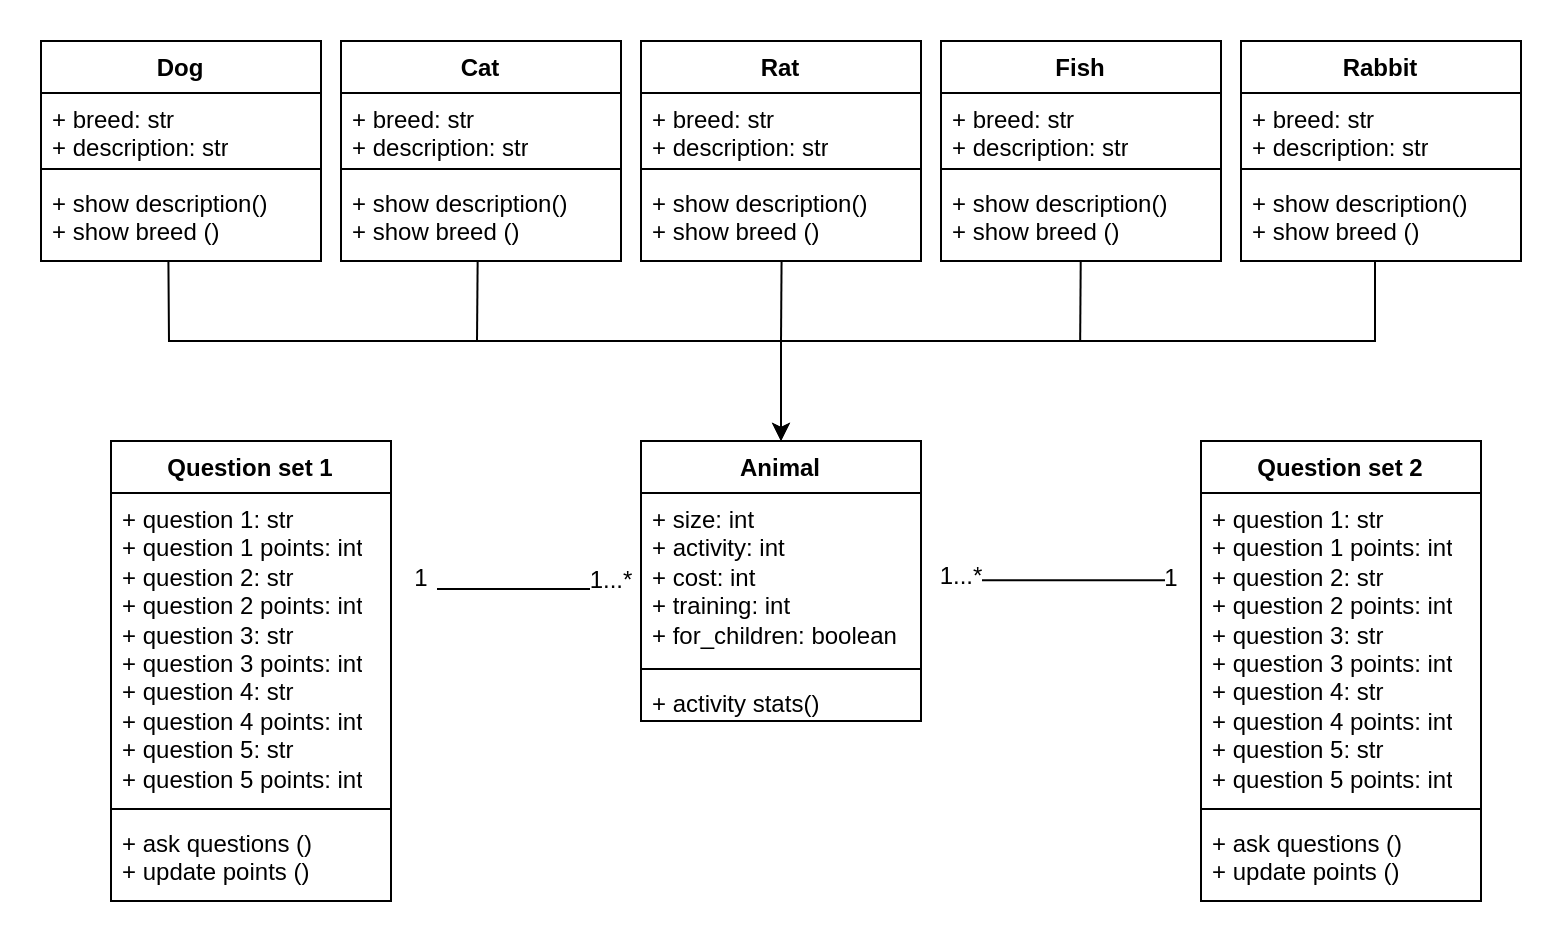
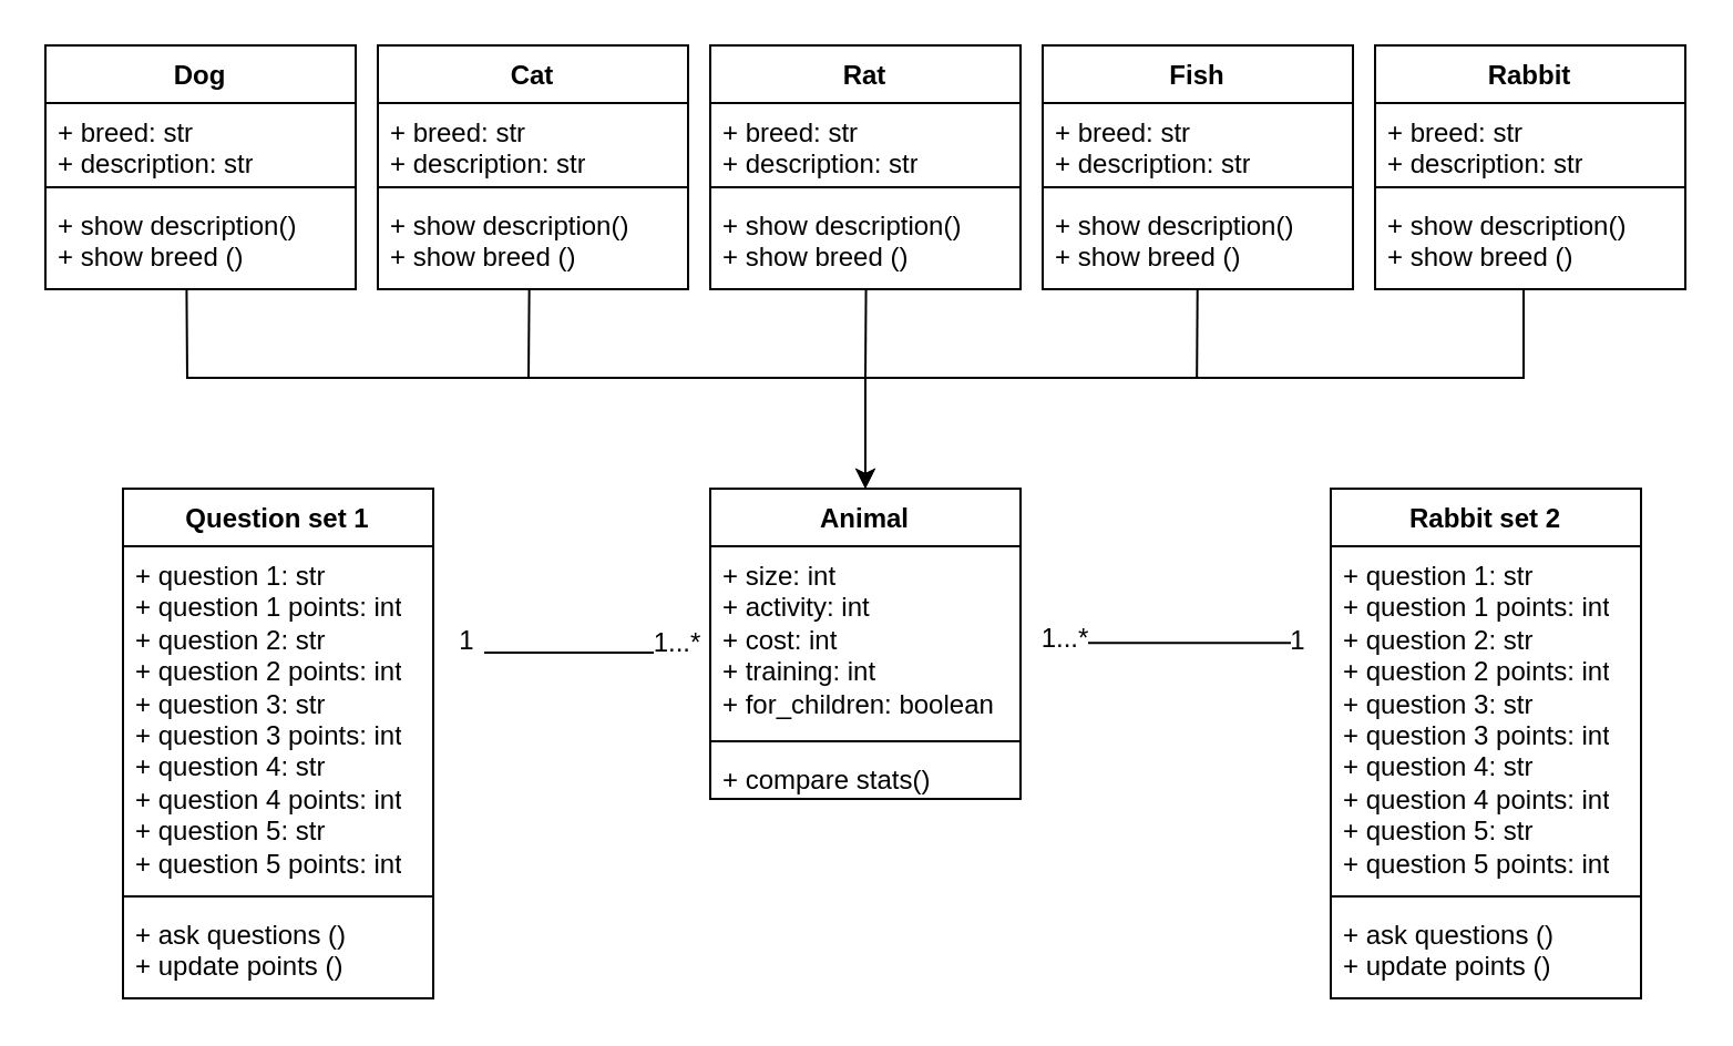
  <mxCell id="0" />
  <mxCell id="1" parent="0" />
  <mxCell id="2" style="edgeStyle=orthogonalEdgeStyle;rounded=0;orthogonalLoop=1;jettySize=auto;html=1;entryX=0.5;entryY=0;entryDx=0;entryDy=0;exitX=0.455;exitY=0.99;exitDx=0;exitDy=0;exitPerimeter=0;" parent="1" source="12" target="5" edge="1"><mxGeometry relative="1" as="geometry"><mxPoint x="217" y="212" as="targetPoint" /><mxPoint x="84" y="150" as="sourcePoint" /><Array as="points"><mxPoint x="84" y="129" /><mxPoint x="84" y="129" /><mxPoint x="84" y="170" /><mxPoint x="390" y="170" /></Array></mxGeometry></mxCell>
  <mxCell id="3" value="" style="endArrow=none;html=1;entryX=0.001;entryY=0.804;entryDx=0;entryDy=0;entryPerimeter=0;" parent="1" edge="1"><mxGeometry width="50" height="50" relative="1" as="geometry"><mxPoint x="218" y="294" as="sourcePoint" /><mxPoint x="310" y="293.99" as="targetPoint" /></mxGeometry></mxCell>
  <mxCell id="4" value="1...*" style="text;html=1;resizable=0;points=[];align=center;verticalAlign=middle;labelBackgroundColor=#ffffff;" parent="3" vertex="1" connectable="0"><mxGeometry x="0.891" y="4" relative="1" as="geometry"><mxPoint as="offset" /></mxGeometry></mxCell>
  <mxCell id="5" value="Animal" style="swimlane;fontStyle=1;align=center;verticalAlign=top;childLayout=stackLayout;horizontal=1;startSize=26;horizontalStack=0;resizeParent=1;resizeParentMax=0;resizeLast=0;collapsible=1;marginBottom=0;whiteSpace=wrap;html=1;" parent="1" vertex="1"><mxGeometry x="320" y="220" width="140" height="140" as="geometry"><mxRectangle x="260" y="-470" width="80" height="30" as="alternateBounds" /></mxGeometry></mxCell>
  <mxCell id="6" value="+ size: int&lt;br&gt;+ activity: int&lt;br&gt;+ cost: int&lt;br&gt;+ training: int&lt;br&gt;+ for_children: boolean&lt;br&gt;" style="text;strokeColor=none;fillColor=none;align=left;verticalAlign=top;spacingLeft=4;spacingRight=4;overflow=hidden;rotatable=0;points=[[0,0.5],[1,0.5]];portConstraint=eastwest;whiteSpace=wrap;html=1;" parent="5" vertex="1"><mxGeometry y="26" width="140" height="84" as="geometry" /></mxCell>
  <mxCell id="7" value="" style="line;strokeWidth=1;fillColor=none;align=left;verticalAlign=middle;spacingTop=-1;spacingLeft=3;spacingRight=3;rotatable=0;labelPosition=right;points=[];portConstraint=eastwest;strokeColor=inherit;" parent="5" vertex="1"><mxGeometry y="110" width="140" height="8" as="geometry" /></mxCell>
- <mxCell id="8" value="+ activity stats()" style="text;strokeColor=none;fillColor=none;align=left;verticalAlign=top;spacingLeft=4;spacingRight=4;overflow=hidden;rotatable=0;points=[[0,0.5],[1,0.5]];portConstraint=eastwest;whiteSpace=wrap;html=1;" parent="5" vertex="1"><mxGeometry y="118" width="140" height="22" as="geometry" /></mxCell>
+ <mxCell id="8" value="+ compare stats()" style="text;strokeColor=none;fillColor=none;align=left;verticalAlign=top;spacingLeft=4;spacingRight=4;overflow=hidden;rotatable=0;points=[[0,0.5],[1,0.5]];portConstraint=eastwest;whiteSpace=wrap;html=1;" parent="5" vertex="1"><mxGeometry y="118" width="140" height="22" as="geometry" /></mxCell>
  <mxCell id="9" value="Dog" style="swimlane;fontStyle=1;align=center;verticalAlign=top;childLayout=stackLayout;horizontal=1;startSize=26;horizontalStack=0;resizeParent=1;resizeParentMax=0;resizeLast=0;collapsible=1;marginBottom=0;whiteSpace=wrap;html=1;" parent="1" vertex="1"><mxGeometry x="20" y="20" width="140" height="110" as="geometry"><mxRectangle x="260" y="-470" width="80" height="30" as="alternateBounds" /></mxGeometry></mxCell>
  <mxCell id="10" value="+ breed: str&lt;br&gt;+ description: str" style="text;strokeColor=none;fillColor=none;align=left;verticalAlign=top;spacingLeft=4;spacingRight=4;overflow=hidden;rotatable=0;points=[[0,0.5],[1,0.5]];portConstraint=eastwest;whiteSpace=wrap;html=1;" parent="9" vertex="1"><mxGeometry y="26" width="140" height="34" as="geometry" /></mxCell>
  <mxCell id="11" value="" style="line;strokeWidth=1;fillColor=none;align=left;verticalAlign=middle;spacingTop=-1;spacingLeft=3;spacingRight=3;rotatable=0;labelPosition=right;points=[];portConstraint=eastwest;strokeColor=inherit;" parent="9" vertex="1"><mxGeometry y="60" width="140" height="8" as="geometry" /></mxCell>
  <mxCell id="12" value="+ show description()&lt;br&gt;+ show breed ()" style="text;strokeColor=none;fillColor=none;align=left;verticalAlign=top;spacingLeft=4;spacingRight=4;overflow=hidden;rotatable=0;points=[[0,0.5],[1,0.5]];portConstraint=eastwest;whiteSpace=wrap;html=1;" parent="9" vertex="1"><mxGeometry y="68" width="140" height="42" as="geometry" /></mxCell>
  <mxCell id="13" style="edgeStyle=orthogonalEdgeStyle;rounded=0;orthogonalLoop=1;jettySize=auto;html=1;entryX=0.5;entryY=0;entryDx=0;entryDy=0;exitX=0.5;exitY=1;exitDx=0;exitDy=0;exitPerimeter=0;" parent="1" source="32" target="5" edge="1"><mxGeometry relative="1" as="geometry"><mxPoint x="776" y="246" as="targetPoint" /><mxPoint x="687.9" y="83.76" as="sourcePoint" /><Array as="points"><mxPoint x="687" y="130" /><mxPoint x="687" y="170" /><mxPoint x="390" y="170" /></Array></mxGeometry></mxCell>
  <mxCell id="14" value="" style="endArrow=none;html=1;entryX=0.488;entryY=1.008;entryDx=0;entryDy=0;entryPerimeter=0;" parent="1" target="20" edge="1"><mxGeometry width="50" height="50" relative="1" as="geometry"><mxPoint x="238" y="170" as="sourcePoint" /><mxPoint x="237.9" y="127.56" as="targetPoint" /></mxGeometry></mxCell>
  <mxCell id="15" value="" style="endArrow=none;html=1;entryX=0.502;entryY=1.007;entryDx=0;entryDy=0;entryPerimeter=0;" parent="1" target="24" edge="1"><mxGeometry width="50" height="50" relative="1" as="geometry"><mxPoint x="390" y="170" as="sourcePoint" /><mxPoint x="389.9" y="128" as="targetPoint" /></mxGeometry></mxCell>
  <mxCell id="16" value="" style="endArrow=none;html=1;entryX=0.499;entryY=1.007;entryDx=0;entryDy=0;entryPerimeter=0;" parent="1" target="28" edge="1"><mxGeometry width="50" height="50" relative="1" as="geometry"><mxPoint x="539.58" y="170" as="sourcePoint" /><mxPoint x="539.44" y="83.56" as="targetPoint" /></mxGeometry></mxCell>
  <mxCell id="17" value="Cat" style="swimlane;fontStyle=1;align=center;verticalAlign=top;childLayout=stackLayout;horizontal=1;startSize=26;horizontalStack=0;resizeParent=1;resizeParentMax=0;resizeLast=0;collapsible=1;marginBottom=0;whiteSpace=wrap;html=1;" parent="1" vertex="1"><mxGeometry x="170" y="20" width="140" height="110" as="geometry"><mxRectangle x="260" y="-470" width="80" height="30" as="alternateBounds" /></mxGeometry></mxCell>
  <mxCell id="18" value="+ breed: str&lt;br&gt;+ description: str" style="text;strokeColor=none;fillColor=none;align=left;verticalAlign=top;spacingLeft=4;spacingRight=4;overflow=hidden;rotatable=0;points=[[0,0.5],[1,0.5]];portConstraint=eastwest;whiteSpace=wrap;html=1;" parent="17" vertex="1"><mxGeometry y="26" width="140" height="34" as="geometry" /></mxCell>
  <mxCell id="19" value="" style="line;strokeWidth=1;fillColor=none;align=left;verticalAlign=middle;spacingTop=-1;spacingLeft=3;spacingRight=3;rotatable=0;labelPosition=right;points=[];portConstraint=eastwest;strokeColor=inherit;" parent="17" vertex="1"><mxGeometry y="60" width="140" height="8" as="geometry" /></mxCell>
  <mxCell id="20" value="+ show description()&lt;br&gt;+ show breed ()" style="text;strokeColor=none;fillColor=none;align=left;verticalAlign=top;spacingLeft=4;spacingRight=4;overflow=hidden;rotatable=0;points=[[0,0.5],[1,0.5]];portConstraint=eastwest;whiteSpace=wrap;html=1;" parent="17" vertex="1"><mxGeometry y="68" width="140" height="42" as="geometry" /></mxCell>
  <mxCell id="21" value="Rat" style="swimlane;fontStyle=1;align=center;verticalAlign=top;childLayout=stackLayout;horizontal=1;startSize=26;horizontalStack=0;resizeParent=1;resizeParentMax=0;resizeLast=0;collapsible=1;marginBottom=0;whiteSpace=wrap;html=1;" parent="1" vertex="1"><mxGeometry x="320" y="20" width="140" height="110" as="geometry"><mxRectangle x="260" y="-470" width="80" height="30" as="alternateBounds" /></mxGeometry></mxCell>
  <mxCell id="22" value="+ breed: str&lt;br&gt;+ description: str" style="text;strokeColor=none;fillColor=none;align=left;verticalAlign=top;spacingLeft=4;spacingRight=4;overflow=hidden;rotatable=0;points=[[0,0.5],[1,0.5]];portConstraint=eastwest;whiteSpace=wrap;html=1;" parent="21" vertex="1"><mxGeometry y="26" width="140" height="34" as="geometry" /></mxCell>
  <mxCell id="23" value="" style="line;strokeWidth=1;fillColor=none;align=left;verticalAlign=middle;spacingTop=-1;spacingLeft=3;spacingRight=3;rotatable=0;labelPosition=right;points=[];portConstraint=eastwest;strokeColor=inherit;" parent="21" vertex="1"><mxGeometry y="60" width="140" height="8" as="geometry" /></mxCell>
  <mxCell id="24" value="+ show description()&lt;br&gt;+ show breed ()" style="text;strokeColor=none;fillColor=none;align=left;verticalAlign=top;spacingLeft=4;spacingRight=4;overflow=hidden;rotatable=0;points=[[0,0.5],[1,0.5]];portConstraint=eastwest;whiteSpace=wrap;html=1;" parent="21" vertex="1"><mxGeometry y="68" width="140" height="42" as="geometry" /></mxCell>
  <mxCell id="25" value="Fish" style="swimlane;fontStyle=1;align=center;verticalAlign=top;childLayout=stackLayout;horizontal=1;startSize=26;horizontalStack=0;resizeParent=1;resizeParentMax=0;resizeLast=0;collapsible=1;marginBottom=0;whiteSpace=wrap;html=1;" parent="1" vertex="1"><mxGeometry x="470" y="20" width="140" height="110" as="geometry"><mxRectangle x="260" y="-470" width="80" height="30" as="alternateBounds" /></mxGeometry></mxCell>
  <mxCell id="26" value="+ breed: str&lt;br&gt;+ description: str" style="text;strokeColor=none;fillColor=none;align=left;verticalAlign=top;spacingLeft=4;spacingRight=4;overflow=hidden;rotatable=0;points=[[0,0.5],[1,0.5]];portConstraint=eastwest;whiteSpace=wrap;html=1;" parent="25" vertex="1"><mxGeometry y="26" width="140" height="34" as="geometry" /></mxCell>
  <mxCell id="27" value="" style="line;strokeWidth=1;fillColor=none;align=left;verticalAlign=middle;spacingTop=-1;spacingLeft=3;spacingRight=3;rotatable=0;labelPosition=right;points=[];portConstraint=eastwest;strokeColor=inherit;" parent="25" vertex="1"><mxGeometry y="60" width="140" height="8" as="geometry" /></mxCell>
  <mxCell id="28" value="+ show description()&lt;br&gt;+ show breed ()" style="text;strokeColor=none;fillColor=none;align=left;verticalAlign=top;spacingLeft=4;spacingRight=4;overflow=hidden;rotatable=0;points=[[0,0.5],[1,0.5]];portConstraint=eastwest;whiteSpace=wrap;html=1;" parent="25" vertex="1"><mxGeometry y="68" width="140" height="42" as="geometry" /></mxCell>
  <mxCell id="29" value="Rabbit" style="swimlane;fontStyle=1;align=center;verticalAlign=top;childLayout=stackLayout;horizontal=1;startSize=26;horizontalStack=0;resizeParent=1;resizeParentMax=0;resizeLast=0;collapsible=1;marginBottom=0;whiteSpace=wrap;html=1;" parent="1" vertex="1"><mxGeometry x="620" y="20" width="140" height="110" as="geometry"><mxRectangle x="260" y="-470" width="80" height="30" as="alternateBounds" /></mxGeometry></mxCell>
  <mxCell id="30" value="+ breed: str&lt;br&gt;+ description: str" style="text;strokeColor=none;fillColor=none;align=left;verticalAlign=top;spacingLeft=4;spacingRight=4;overflow=hidden;rotatable=0;points=[[0,0.5],[1,0.5]];portConstraint=eastwest;whiteSpace=wrap;html=1;" parent="29" vertex="1"><mxGeometry y="26" width="140" height="34" as="geometry" /></mxCell>
  <mxCell id="31" value="" style="line;strokeWidth=1;fillColor=none;align=left;verticalAlign=middle;spacingTop=-1;spacingLeft=3;spacingRight=3;rotatable=0;labelPosition=right;points=[];portConstraint=eastwest;strokeColor=inherit;" parent="29" vertex="1"><mxGeometry y="60" width="140" height="8" as="geometry" /></mxCell>
  <mxCell id="32" value="+ show description()&lt;br&gt;+ show breed ()" style="text;strokeColor=none;fillColor=none;align=left;verticalAlign=top;spacingLeft=4;spacingRight=4;overflow=hidden;rotatable=0;points=[[0,0.5],[1,0.5]];portConstraint=eastwest;whiteSpace=wrap;html=1;" parent="29" vertex="1"><mxGeometry y="68" width="140" height="42" as="geometry" /></mxCell>
  <mxCell id="33" value="1" style="text;html=1;align=center;verticalAlign=middle;resizable=0;points=[];autosize=1;strokeColor=none;fillColor=none;" parent="1" vertex="1"><mxGeometry x="195" y="274" width="30" height="30" as="geometry" /></mxCell>
  <mxCell id="34" value="Question set 1" style="swimlane;fontStyle=1;align=center;verticalAlign=top;childLayout=stackLayout;horizontal=1;startSize=26;horizontalStack=0;resizeParent=1;resizeParentMax=0;resizeLast=0;collapsible=1;marginBottom=0;whiteSpace=wrap;html=1;" parent="1" vertex="1"><mxGeometry x="55" y="220" width="140" height="230" as="geometry"><mxRectangle x="260" y="-470" width="80" height="30" as="alternateBounds" /></mxGeometry></mxCell>
  <mxCell id="35" value="+ question 1: str&lt;br&gt;+ question 1 points: int&lt;br&gt;+ question 2: str&lt;br&gt;+ question 2 points: int&lt;br&gt;+ question 3: str&lt;br&gt;+ question 3 points: int&lt;br&gt;+ question 4: str&lt;br&gt;+ question 4 points: int&lt;br&gt;+ question 5: str&lt;br&gt;+ question 5 points: int" style="text;strokeColor=none;fillColor=none;align=left;verticalAlign=top;spacingLeft=4;spacingRight=4;overflow=hidden;rotatable=0;points=[[0,0.5],[1,0.5]];portConstraint=eastwest;whiteSpace=wrap;html=1;" parent="34" vertex="1"><mxGeometry y="26" width="140" height="154" as="geometry" /></mxCell>
  <mxCell id="36" value="" style="line;strokeWidth=1;fillColor=none;align=left;verticalAlign=middle;spacingTop=-1;spacingLeft=3;spacingRight=3;rotatable=0;labelPosition=right;points=[];portConstraint=eastwest;strokeColor=inherit;" parent="34" vertex="1"><mxGeometry y="180" width="140" height="8" as="geometry" /></mxCell>
  <mxCell id="37" value="+ ask questions ()&lt;br&gt;+ update points ()" style="text;strokeColor=none;fillColor=none;align=left;verticalAlign=top;spacingLeft=4;spacingRight=4;overflow=hidden;rotatable=0;points=[[0,0.5],[1,0.5]];portConstraint=eastwest;whiteSpace=wrap;html=1;" parent="34" vertex="1"><mxGeometry y="188" width="140" height="42" as="geometry" /></mxCell>
  <mxCell id="38" value="" style="endArrow=none;html=1;entryX=0.001;entryY=0.804;entryDx=0;entryDy=0;entryPerimeter=0;" parent="1" edge="1"><mxGeometry width="50" height="50" relative="1" as="geometry"><mxPoint x="490" y="289.65" as="sourcePoint" /><mxPoint x="582" y="289.64" as="targetPoint" /></mxGeometry></mxCell>
  <mxCell id="39" value="1...*" style="text;html=1;resizable=0;points=[];align=center;verticalAlign=middle;labelBackgroundColor=#ffffff;" parent="38" vertex="1" connectable="0"><mxGeometry x="0.891" y="4" relative="1" as="geometry"><mxPoint x="-97" y="2" as="offset" /></mxGeometry></mxCell>
  <mxCell id="40" value="1" style="text;html=1;align=center;verticalAlign=middle;resizable=0;points=[];autosize=1;strokeColor=none;fillColor=none;" parent="1" vertex="1"><mxGeometry x="570" y="274" width="30" height="30" as="geometry" /></mxCell>
- <mxCell id="41" value="Question set 2" style="swimlane;fontStyle=1;align=center;verticalAlign=top;childLayout=stackLayout;horizontal=1;startSize=26;horizontalStack=0;resizeParent=1;resizeParentMax=0;resizeLast=0;collapsible=1;marginBottom=0;whiteSpace=wrap;html=1;" parent="1" vertex="1"><mxGeometry x="600" y="220" width="140" height="230" as="geometry"><mxRectangle x="260" y="-470" width="80" height="30" as="alternateBounds" /></mxGeometry></mxCell>
+ <mxCell id="41" value="Rabbit set 2" style="swimlane;fontStyle=1;align=center;verticalAlign=top;childLayout=stackLayout;horizontal=1;startSize=26;horizontalStack=0;resizeParent=1;resizeParentMax=0;resizeLast=0;collapsible=1;marginBottom=0;whiteSpace=wrap;html=1;" parent="1" vertex="1"><mxGeometry x="600" y="220" width="140" height="230" as="geometry"><mxRectangle x="260" y="-470" width="80" height="30" as="alternateBounds" /></mxGeometry></mxCell>
  <mxCell id="42" value="+ question 1: str&lt;br&gt;+ question 1 points: int&lt;br&gt;+ question 2: str&lt;br&gt;+ question 2 points: int&lt;br&gt;+ question 3: str&lt;br&gt;+ question 3 points: int&lt;br&gt;+ question 4: str&lt;br&gt;+ question 4 points: int&lt;br&gt;+ question 5: str&lt;br&gt;+ question 5 points: int" style="text;strokeColor=none;fillColor=none;align=left;verticalAlign=top;spacingLeft=4;spacingRight=4;overflow=hidden;rotatable=0;points=[[0,0.5],[1,0.5]];portConstraint=eastwest;whiteSpace=wrap;html=1;" parent="41" vertex="1"><mxGeometry y="26" width="140" height="154" as="geometry" /></mxCell>
  <mxCell id="43" value="" style="line;strokeWidth=1;fillColor=none;align=left;verticalAlign=middle;spacingTop=-1;spacingLeft=3;spacingRight=3;rotatable=0;labelPosition=right;points=[];portConstraint=eastwest;strokeColor=inherit;" parent="41" vertex="1"><mxGeometry y="180" width="140" height="8" as="geometry" /></mxCell>
  <mxCell id="44" value="+ ask questions ()&lt;br&gt;+ update points ()" style="text;strokeColor=none;fillColor=none;align=left;verticalAlign=top;spacingLeft=4;spacingRight=4;overflow=hidden;rotatable=0;points=[[0,0.5],[1,0.5]];portConstraint=eastwest;whiteSpace=wrap;html=1;" parent="41" vertex="1"><mxGeometry y="188" width="140" height="42" as="geometry" /></mxCell>
